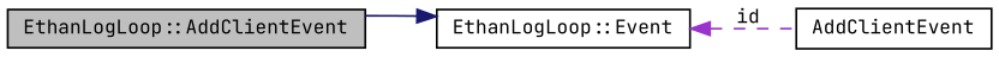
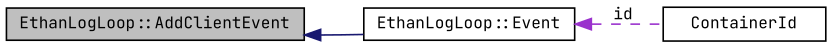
  digraph {
    fontname="JetBrains Mono"
    rankdir=LR
    node [color=black fillcolor=white fontname="JetBrains Mono" fontsize=10 shape=record style=filled]
    edge [dir=back fontname="JetBrains Mono" fontsize=10 labelfontname=Helvetica labelfontsize=10]
    n1 [fillcolor=grey75 fontcolor=black height=0.2 label="EthanLogLoop::AddClientEvent" width=0.4]
    n2 [height=0.2 label="EthanLogLoop::Event" width=0.4]
-   n3 [height=0.2 label=AddClientEvent width=0.4]
-   n2 -> n1 [color=midnightblue style=solid]
+   n3 [height=0.2 label=ContainerId width=0.4]
+   n1 -> n2 [color=midnightblue style=solid]
    n2 -> n3 [color=darkorchid3 label=" id" style=dashed]
  }
